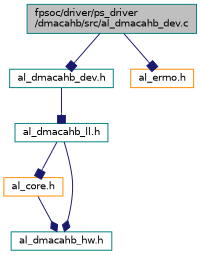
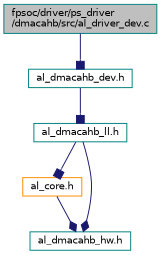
  digraph {
    node [color=teal fillcolor=white fontname=Helvetica fontsize=10 shape=record style=filled]
    edge [arrowhead=box color=midnightblue fontname=Helvetica fontsize=10 labelfontname=Helvetica labelfontsize=10 style=solid]
-   n1 [fillcolor=grey75 fontcolor=black height=0.2 label="fpsoc/driver/ps_driver\l/dmacahb/src/al_dmacahb_dev.c" width=0.4]
+   n1 [fillcolor=grey75 fontcolor=black height=0.2 label="fpsoc/driver/ps_driver\l/dmacahb/src/al_driver_dev.c" width=0.4]
    n2 [height=0.2 label="al_dmacahb_dev.h" width=0.4]
-   n3 [color=darkorange height=0.2 label="al_errno.h" width=0.4]
    n4 [height=0.2 label="al_dmacahb_ll.h" width=0.4]
    n5 [color=darkorange height=0.2 label="al_core.h" width=0.4]
    n6 [height=0.2 label="al_dmacahb_hw.h" width=0.4]
    n1 -> n2
-   n1 -> n3
    n2 -> n4
    n4 -> n5
    n4 -> n6 [arrowhead=diamond]
    n5 -> n6 [arrowhead=diamond]
  }
